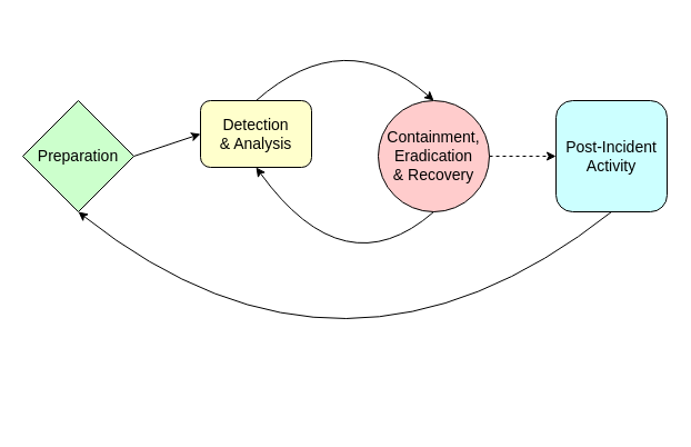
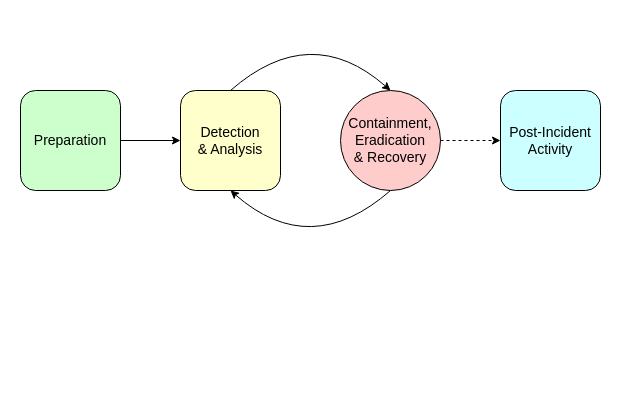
  <mxCell id="0" />
  <mxCell id="1" parent="0" />
- <mxCell id="2" value="&lt;font style=&quot;font-size: 14px&quot;&gt;Preparation&lt;/font&gt;" style="rhombus;whiteSpace=wrap;html=1;fillColor=#CCFFCC;strokeColor=#000000;" vertex="1" parent="1"><mxGeometry x="20" y="90" width="100" height="100" as="geometry" /></mxCell>
- <mxCell id="3" value="&lt;font style=&quot;font-size: 14px&quot;&gt;Detection&lt;br&gt;&amp;amp; Analysis&lt;br&gt;&lt;/font&gt;" style="rounded=1;whiteSpace=wrap;html=1;fillColor=#FFFFCC;strokeColor=#000000;" vertex="1" parent="1"><mxGeometry x="180" y="90" width="100" height="60" as="geometry" /></mxCell>
+ <mxCell id="2" value="&lt;font style=&quot;font-size: 14px&quot;&gt;Preparation&lt;/font&gt;" style="rounded=1;whiteSpace=wrap;html=1;fillColor=#CCFFCC;strokeColor=#000000;" vertex="1" parent="1"><mxGeometry x="20" y="90" width="100" height="100" as="geometry" /></mxCell>
+ <mxCell id="3" value="&lt;font style=&quot;font-size: 14px&quot;&gt;Detection&lt;br&gt;&amp;amp; Analysis&lt;br&gt;&lt;/font&gt;" style="rounded=1;whiteSpace=wrap;html=1;fillColor=#FFFFCC;strokeColor=#000000;" vertex="1" parent="1"><mxGeometry x="180" y="90" width="100" height="100" as="geometry" /></mxCell>
  <mxCell id="4" value="&lt;font style=&quot;font-size: 14px&quot;&gt;Containment, Eradication&lt;br&gt;&amp;amp; Recovery&lt;/font&gt;" style="ellipse;whiteSpace=wrap;html=1;fillColor=#FFCCCC;strokeColor=#000000;" vertex="1" parent="1"><mxGeometry x="340" y="90" width="100" height="100" as="geometry" /></mxCell>
  <mxCell id="5" value="&lt;font style=&quot;font-size: 14px&quot;&gt;Post-Incident&lt;br&gt;Activity&lt;br&gt;&lt;/font&gt;" style="rounded=1;whiteSpace=wrap;html=1;fillColor=#CCFFFF;strokeColor=#000000;" vertex="1" parent="1"><mxGeometry x="500" y="90" width="100" height="100" as="geometry" /></mxCell>
  <mxCell id="6" value="" style="endArrow=classic;html=1;rounded=0;fontSize=14;exitX=1;exitY=0.5;exitDx=0;exitDy=0;entryX=0;entryY=0.5;entryDx=0;entryDy=0;" edge="1" parent="1" source="2" target="3"><mxGeometry width="50" height="50" relative="1" as="geometry"><mxPoint x="300" y="200" as="sourcePoint" /><mxPoint x="350" y="150" as="targetPoint" /></mxGeometry></mxCell>
  <mxCell id="7" value="" style="curved=1;endArrow=classic;html=1;rounded=0;fontSize=14;exitX=0.5;exitY=0;exitDx=0;exitDy=0;entryX=0.5;entryY=0;entryDx=0;entryDy=0;" edge="1" parent="1" source="3" target="4"><mxGeometry width="50" height="50" relative="1" as="geometry"><mxPoint x="200" y="300" as="sourcePoint" /><mxPoint x="250" y="250" as="targetPoint" /><Array as="points"><mxPoint x="310" y="20" /></Array></mxGeometry></mxCell>
  <mxCell id="8" value="" style="curved=1;endArrow=classic;html=1;rounded=0;fontSize=14;exitX=0.5;exitY=1;exitDx=0;exitDy=0;entryX=0.5;entryY=1;entryDx=0;entryDy=0;" edge="1" parent="1" source="4" target="3"><mxGeometry width="50" height="50" relative="1" as="geometry"><mxPoint x="410" y="190" as="sourcePoint" /><mxPoint x="240" y="190" as="targetPoint" /><Array as="points"><mxPoint x="310" y="260" /></Array></mxGeometry></mxCell>
  <mxCell id="9" value="" style="endArrow=classic;html=1;rounded=0;fontSize=14;exitX=1;exitY=0.5;exitDx=0;exitDy=0;entryX=0;entryY=0.5;entryDx=0;entryDy=0;dashed=1;" edge="1" parent="1" source="4" target="5"><mxGeometry width="50" height="50" relative="1" as="geometry"><mxPoint x="520" y="139.41" as="sourcePoint" /><mxPoint x="510" y="139" as="targetPoint" /></mxGeometry></mxCell>
- <mxCell id="10" value="" style="curved=1;endArrow=classic;html=1;rounded=0;fontSize=14;exitX=0.5;exitY=1;exitDx=0;exitDy=0;entryX=0.5;entryY=1;entryDx=0;entryDy=0;" edge="1" parent="1" source="5" target="2"><mxGeometry width="50" height="50" relative="1" as="geometry"><mxPoint x="420" y="200" as="sourcePoint" /><mxPoint x="250" y="200" as="targetPoint" /><Array as="points"><mxPoint x="310" y="380" /></Array></mxGeometry></mxCell>
